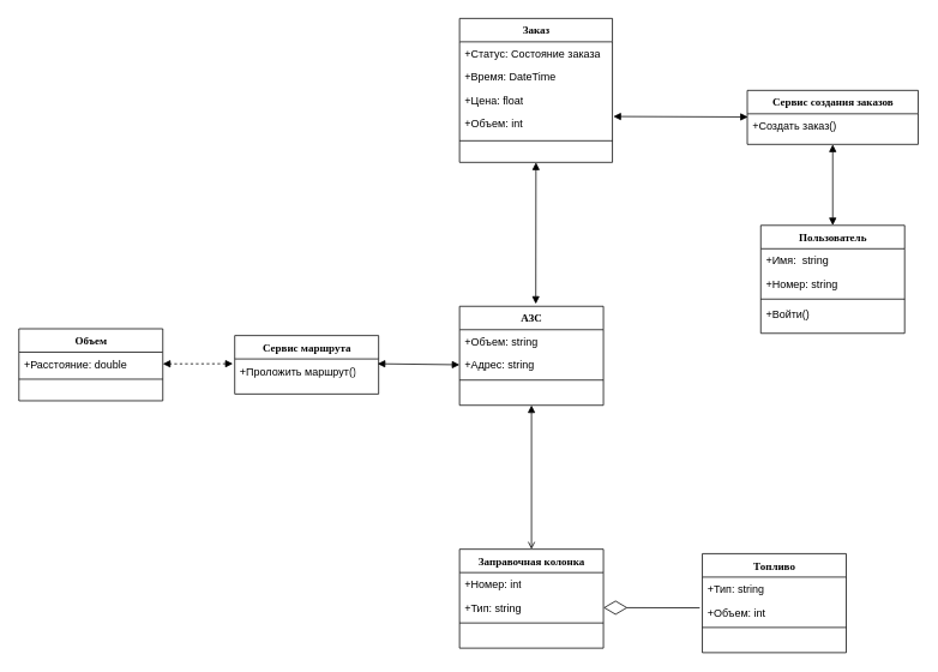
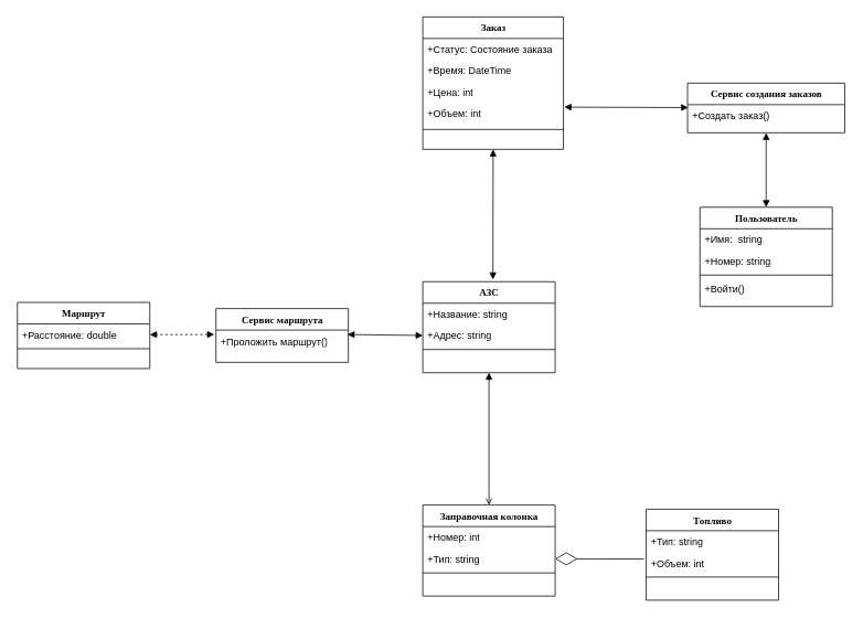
  <mxCell id="0" />
  <mxCell id="1" parent="0" />
  <mxCell id="2" value="Пользователь" style="swimlane;html=1;fontStyle=1;align=center;verticalAlign=top;childLayout=stackLayout;horizontal=1;startSize=26;horizontalStack=0;resizeParent=1;resizeLast=0;collapsible=1;marginBottom=0;swimlaneFillColor=#ffffff;rounded=0;shadow=0;comic=0;labelBackgroundColor=none;strokeWidth=1;fillColor=none;fontFamily=Verdana;fontSize=12" parent="1" vertex="1"><mxGeometry x="845" y="250" width="160" height="120" as="geometry" /></mxCell>
  <mxCell id="3" value="+Имя:&amp;nbsp; string" style="text;html=1;strokeColor=none;fillColor=none;align=left;verticalAlign=top;spacingLeft=4;spacingRight=4;whiteSpace=wrap;overflow=hidden;rotatable=0;points=[[0,0.5],[1,0.5]];portConstraint=eastwest;" parent="2" vertex="1"><mxGeometry y="26" width="160" height="26" as="geometry" /></mxCell>
  <mxCell id="4" value="+Номер: string" style="text;html=1;strokeColor=none;fillColor=none;align=left;verticalAlign=top;spacingLeft=4;spacingRight=4;whiteSpace=wrap;overflow=hidden;rotatable=0;points=[[0,0.5],[1,0.5]];portConstraint=eastwest;" parent="2" vertex="1"><mxGeometry y="52" width="160" height="26" as="geometry" /></mxCell>
  <mxCell id="5" value="" style="line;html=1;strokeWidth=1;fillColor=none;align=left;verticalAlign=middle;spacingTop=-1;spacingLeft=3;spacingRight=3;rotatable=0;labelPosition=right;points=[];portConstraint=eastwest;" parent="2" vertex="1"><mxGeometry y="78" width="160" height="8" as="geometry" /></mxCell>
  <mxCell id="6" value="+Войти()" style="text;html=1;strokeColor=none;fillColor=none;align=left;verticalAlign=top;spacingLeft=4;spacingRight=4;whiteSpace=wrap;overflow=hidden;rotatable=0;points=[[0,0.5],[1,0.5]];portConstraint=eastwest;" parent="2" vertex="1"><mxGeometry y="86" width="160" height="34" as="geometry" /></mxCell>
  <mxCell id="7" value="Топливо" style="swimlane;html=1;fontStyle=1;align=center;verticalAlign=top;childLayout=stackLayout;horizontal=1;startSize=26;horizontalStack=0;resizeParent=1;resizeLast=0;collapsible=1;marginBottom=0;swimlaneFillColor=#ffffff;rounded=0;shadow=0;comic=0;labelBackgroundColor=none;strokeWidth=1;fillColor=none;fontFamily=Verdana;fontSize=12" parent="1" vertex="1"><mxGeometry x="780" y="615" width="160" height="110" as="geometry" /></mxCell>
  <mxCell id="8" value="+Тип: string" style="text;html=1;strokeColor=none;fillColor=none;align=left;verticalAlign=top;spacingLeft=4;spacingRight=4;whiteSpace=wrap;overflow=hidden;rotatable=0;points=[[0,0.5],[1,0.5]];portConstraint=eastwest;" parent="7" vertex="1"><mxGeometry y="26" width="160" height="26" as="geometry" /></mxCell>
  <mxCell id="9" value="+Объем: int" style="text;html=1;strokeColor=none;fillColor=none;align=left;verticalAlign=top;spacingLeft=4;spacingRight=4;whiteSpace=wrap;overflow=hidden;rotatable=0;points=[[0,0.5],[1,0.5]];portConstraint=eastwest;" parent="7" vertex="1"><mxGeometry y="52" width="160" height="26" as="geometry" /></mxCell>
  <mxCell id="10" value="" style="line;html=1;strokeWidth=1;fillColor=none;align=left;verticalAlign=middle;spacingTop=-1;spacingLeft=3;spacingRight=3;rotatable=0;labelPosition=right;points=[];portConstraint=eastwest;" parent="7" vertex="1"><mxGeometry y="78" width="160" height="8" as="geometry" /></mxCell>
  <mxCell id="11" value="АЗС" style="swimlane;html=1;fontStyle=1;align=center;verticalAlign=top;childLayout=stackLayout;horizontal=1;startSize=26;horizontalStack=0;resizeParent=1;resizeLast=0;collapsible=1;marginBottom=0;swimlaneFillColor=#ffffff;rounded=0;shadow=0;comic=0;labelBackgroundColor=none;strokeWidth=1;fillColor=none;fontFamily=Verdana;fontSize=12" parent="1" vertex="1"><mxGeometry x="510" y="340" width="160" height="110" as="geometry" /></mxCell>
- <mxCell id="12" value="+Объем: string" style="text;html=1;strokeColor=none;fillColor=none;align=left;verticalAlign=top;spacingLeft=4;spacingRight=4;whiteSpace=wrap;overflow=hidden;rotatable=0;points=[[0,0.5],[1,0.5]];portConstraint=eastwest;" parent="11" vertex="1"><mxGeometry y="26" width="160" height="26" as="geometry" /></mxCell>
+ <mxCell id="12" value="+Название: string" style="text;html=1;strokeColor=none;fillColor=none;align=left;verticalAlign=top;spacingLeft=4;spacingRight=4;whiteSpace=wrap;overflow=hidden;rotatable=0;points=[[0,0.5],[1,0.5]];portConstraint=eastwest;" parent="11" vertex="1"><mxGeometry y="26" width="160" height="26" as="geometry" /></mxCell>
  <mxCell id="13" value="+Адрес: string" style="text;html=1;strokeColor=none;fillColor=none;align=left;verticalAlign=top;spacingLeft=4;spacingRight=4;whiteSpace=wrap;overflow=hidden;rotatable=0;points=[[0,0.5],[1,0.5]];portConstraint=eastwest;" parent="11" vertex="1"><mxGeometry y="52" width="160" height="26" as="geometry" /></mxCell>
  <mxCell id="14" value="" style="line;html=1;strokeWidth=1;fillColor=none;align=left;verticalAlign=middle;spacingTop=-1;spacingLeft=3;spacingRight=3;rotatable=0;labelPosition=right;points=[];portConstraint=eastwest;" parent="11" vertex="1"><mxGeometry y="78" width="160" height="8" as="geometry" /></mxCell>
  <mxCell id="15" value="Заказ" style="swimlane;html=1;fontStyle=1;align=center;verticalAlign=top;childLayout=stackLayout;horizontal=1;startSize=26;horizontalStack=0;resizeParent=1;resizeLast=0;collapsible=1;marginBottom=0;swimlaneFillColor=#ffffff;rounded=0;shadow=0;comic=0;labelBackgroundColor=none;strokeWidth=1;fillColor=none;fontFamily=Verdana;fontSize=12" parent="1" vertex="1"><mxGeometry x="510" y="20" width="170" height="160" as="geometry" /></mxCell>
  <mxCell id="16" value="+Статус: Состояние заказа" style="text;html=1;strokeColor=none;fillColor=none;align=left;verticalAlign=top;spacingLeft=4;spacingRight=4;whiteSpace=wrap;overflow=hidden;rotatable=0;points=[[0,0.5],[1,0.5]];portConstraint=eastwest;" parent="15" vertex="1"><mxGeometry y="26" width="170" height="26" as="geometry" /></mxCell>
  <mxCell id="17" value="+Время: DateTime" style="text;html=1;strokeColor=none;fillColor=none;align=left;verticalAlign=top;spacingLeft=4;spacingRight=4;whiteSpace=wrap;overflow=hidden;rotatable=0;points=[[0,0.5],[1,0.5]];portConstraint=eastwest;" parent="15" vertex="1"><mxGeometry y="52" width="170" height="26" as="geometry" /></mxCell>
- <mxCell id="18" value="+Цена: float" style="text;html=1;strokeColor=none;fillColor=none;align=left;verticalAlign=top;spacingLeft=4;spacingRight=4;whiteSpace=wrap;overflow=hidden;rotatable=0;points=[[0,0.5],[1,0.5]];portConstraint=eastwest;" parent="15" vertex="1"><mxGeometry y="78" width="170" height="26" as="geometry" /></mxCell>
+ <mxCell id="18" value="+Цена: int" style="text;html=1;strokeColor=none;fillColor=none;align=left;verticalAlign=top;spacingLeft=4;spacingRight=4;whiteSpace=wrap;overflow=hidden;rotatable=0;points=[[0,0.5],[1,0.5]];portConstraint=eastwest;" parent="15" vertex="1"><mxGeometry y="78" width="170" height="26" as="geometry" /></mxCell>
  <mxCell id="19" value="+Объем: int" style="text;html=1;strokeColor=none;fillColor=none;align=left;verticalAlign=top;spacingLeft=4;spacingRight=4;whiteSpace=wrap;overflow=hidden;rotatable=0;points=[[0,0.5],[1,0.5]];portConstraint=eastwest;" parent="15" vertex="1"><mxGeometry y="104" width="170" height="22" as="geometry" /></mxCell>
  <mxCell id="20" value="" style="line;html=1;strokeWidth=1;fillColor=none;align=left;verticalAlign=middle;spacingTop=-1;spacingLeft=3;spacingRight=3;rotatable=0;labelPosition=right;points=[];portConstraint=eastwest;" parent="15" vertex="1"><mxGeometry y="126" width="170" height="20" as="geometry" /></mxCell>
  <mxCell id="21" value="Заправочная колонка" style="swimlane;html=1;fontStyle=1;align=center;verticalAlign=top;childLayout=stackLayout;horizontal=1;startSize=26;horizontalStack=0;resizeParent=1;resizeLast=0;collapsible=1;marginBottom=0;swimlaneFillColor=#ffffff;rounded=0;shadow=0;comic=0;labelBackgroundColor=none;strokeWidth=1;fillColor=none;fontFamily=Verdana;fontSize=12" parent="1" vertex="1"><mxGeometry x="510" y="610" width="160" height="110" as="geometry" /></mxCell>
  <mxCell id="22" value="+Номер: int" style="text;html=1;strokeColor=none;fillColor=none;align=left;verticalAlign=top;spacingLeft=4;spacingRight=4;whiteSpace=wrap;overflow=hidden;rotatable=0;points=[[0,0.5],[1,0.5]];portConstraint=eastwest;" parent="21" vertex="1"><mxGeometry y="26" width="160" height="26" as="geometry" /></mxCell>
  <mxCell id="23" value="+Тип: string" style="text;html=1;strokeColor=none;fillColor=none;align=left;verticalAlign=top;spacingLeft=4;spacingRight=4;whiteSpace=wrap;overflow=hidden;rotatable=0;points=[[0,0.5],[1,0.5]];portConstraint=eastwest;" parent="21" vertex="1"><mxGeometry y="52" width="160" height="26" as="geometry" /></mxCell>
  <mxCell id="24" value="" style="line;html=1;strokeWidth=1;fillColor=none;align=left;verticalAlign=middle;spacingTop=-1;spacingLeft=3;spacingRight=3;rotatable=0;labelPosition=right;points=[];portConstraint=eastwest;" parent="21" vertex="1"><mxGeometry y="78" width="160" height="8" as="geometry" /></mxCell>
  <mxCell id="25" value="" style="endArrow=diamondThin;endFill=0;endSize=24;html=1;rounded=0;entryX=1;entryY=0.5;entryDx=0;entryDy=0;exitX=-0.018;exitY=0.314;exitDx=0;exitDy=0;exitPerimeter=0;" parent="1" source="9" target="23" edge="1"><mxGeometry width="160" relative="1" as="geometry"><mxPoint x="590" y="740" as="sourcePoint" /><mxPoint x="750" y="740" as="targetPoint" /></mxGeometry></mxCell>
- <mxCell id="26" value="Объем" style="swimlane;html=1;fontStyle=1;align=center;verticalAlign=top;childLayout=stackLayout;horizontal=1;startSize=26;horizontalStack=0;resizeParent=1;resizeLast=0;collapsible=1;marginBottom=0;swimlaneFillColor=#ffffff;rounded=0;shadow=0;comic=0;labelBackgroundColor=none;strokeWidth=1;fillColor=none;fontFamily=Verdana;fontSize=12" parent="1" vertex="1"><mxGeometry x="20" y="365" width="160" height="80" as="geometry" /></mxCell>
+ <mxCell id="26" value="Маршрут" style="swimlane;html=1;fontStyle=1;align=center;verticalAlign=top;childLayout=stackLayout;horizontal=1;startSize=26;horizontalStack=0;resizeParent=1;resizeLast=0;collapsible=1;marginBottom=0;swimlaneFillColor=#ffffff;rounded=0;shadow=0;comic=0;labelBackgroundColor=none;strokeWidth=1;fillColor=none;fontFamily=Verdana;fontSize=12" parent="1" vertex="1"><mxGeometry x="20" y="365" width="160" height="80" as="geometry" /></mxCell>
  <mxCell id="27" value="+Расстояние: double" style="text;html=1;strokeColor=none;fillColor=none;align=left;verticalAlign=top;spacingLeft=4;spacingRight=4;whiteSpace=wrap;overflow=hidden;rotatable=0;points=[[0,0.5],[1,0.5]];portConstraint=eastwest;" parent="26" vertex="1"><mxGeometry y="26" width="160" height="26" as="geometry" /></mxCell>
  <mxCell id="28" value="" style="line;html=1;strokeWidth=1;fillColor=none;align=left;verticalAlign=middle;spacingTop=-1;spacingLeft=3;spacingRight=3;rotatable=0;labelPosition=right;points=[];portConstraint=eastwest;" parent="26" vertex="1"><mxGeometry y="52" width="160" height="8" as="geometry" /></mxCell>
  <mxCell id="29" value="" style="endArrow=block;startArrow=block;endFill=1;startFill=1;html=1;rounded=0;entryX=0.53;entryY=-0.024;entryDx=0;entryDy=0;entryPerimeter=0;exitX=0.5;exitY=1;exitDx=0;exitDy=0;" parent="1" source="15" target="11" edge="1"><mxGeometry width="160" relative="1" as="geometry"><mxPoint x="595" y="230" as="sourcePoint" /><mxPoint x="710" y="330" as="targetPoint" /></mxGeometry></mxCell>
  <mxCell id="30" value="" style="endArrow=open;startArrow=block;endFill=1;startFill=1;html=1;rounded=0;exitX=0.5;exitY=1;exitDx=0;exitDy=0;entryX=0.5;entryY=0;entryDx=0;entryDy=0;" parent="1" source="11" target="21" edge="1"><mxGeometry width="160" relative="1" as="geometry"><mxPoint x="490" y="520" as="sourcePoint" /><mxPoint x="650" y="520" as="targetPoint" /></mxGeometry></mxCell>
  <mxCell id="31" value="" style="endArrow=block;startArrow=block;endFill=1;startFill=1;html=1;rounded=0;exitX=1.006;exitY=0.227;exitDx=0;exitDy=0;exitPerimeter=0;entryX=0.004;entryY=0.674;entryDx=0;entryDy=0;entryPerimeter=0;" parent="1" source="19" edge="1"><mxGeometry width="160" relative="1" as="geometry"><mxPoint x="680" y="130" as="sourcePoint" /><mxPoint x="830.76" y="129.524" as="targetPoint" /></mxGeometry></mxCell>
  <mxCell id="32" value="Сервис создания заказов" style="swimlane;html=1;fontStyle=1;align=center;verticalAlign=top;childLayout=stackLayout;horizontal=1;startSize=26;horizontalStack=0;resizeParent=1;resizeLast=0;collapsible=1;marginBottom=0;swimlaneFillColor=#ffffff;rounded=0;shadow=0;comic=0;labelBackgroundColor=none;strokeWidth=1;fillColor=none;fontFamily=Verdana;fontSize=12" parent="1" vertex="1"><mxGeometry x="830" y="100" width="190" height="60" as="geometry" /></mxCell>
  <mxCell id="33" value="+Создать заказ()" style="text;html=1;strokeColor=none;fillColor=none;align=left;verticalAlign=top;spacingLeft=4;spacingRight=4;whiteSpace=wrap;overflow=hidden;rotatable=0;points=[[0,0.5],[1,0.5]];portConstraint=eastwest;" parent="32" vertex="1"><mxGeometry y="26" width="190" height="34" as="geometry" /></mxCell>
  <mxCell id="34" value="Сервис маршрута" style="swimlane;html=1;fontStyle=1;align=center;verticalAlign=top;childLayout=stackLayout;horizontal=1;startSize=26;horizontalStack=0;resizeParent=1;resizeLast=0;collapsible=1;marginBottom=0;swimlaneFillColor=#ffffff;rounded=0;shadow=0;comic=0;labelBackgroundColor=none;strokeWidth=1;fillColor=none;fontFamily=Verdana;fontSize=12" parent="1" vertex="1"><mxGeometry x="260" y="372.5" width="160" height="65" as="geometry" /></mxCell>
  <mxCell id="35" value="+Проложить маршрут()" style="text;html=1;strokeColor=none;fillColor=none;align=left;verticalAlign=top;spacingLeft=4;spacingRight=4;whiteSpace=wrap;overflow=hidden;rotatable=0;points=[[0,0.5],[1,0.5]];portConstraint=eastwest;" parent="34" vertex="1"><mxGeometry y="26" width="160" height="34" as="geometry" /></mxCell>
  <mxCell id="36" value="" style="endArrow=block;startArrow=block;endFill=1;startFill=1;html=1;rounded=0;entryX=0.993;entryY=0.157;entryDx=0;entryDy=0;exitX=0;exitY=0.5;exitDx=0;exitDy=0;entryPerimeter=0;" parent="1" source="13" target="35" edge="1"><mxGeometry width="160" relative="1" as="geometry"><mxPoint x="605" y="210" as="sourcePoint" /><mxPoint x="420" y="379" as="targetPoint" /></mxGeometry></mxCell>
  <mxCell id="37" value="" style="endArrow=block;startArrow=block;endFill=1;startFill=1;html=1;rounded=0;entryX=1;entryY=0.5;entryDx=0;entryDy=0;exitX=-0.013;exitY=0.157;exitDx=0;exitDy=0;exitPerimeter=0;dashed=1;" parent="1" source="35" target="27" edge="1"><mxGeometry width="160" relative="1" as="geometry"><mxPoint x="260" y="379" as="sourcePoint" /><mxPoint x="150" y="430" as="targetPoint" /></mxGeometry></mxCell>
  <mxCell id="38" value="" style="endArrow=block;startArrow=block;endFill=1;startFill=1;html=1;rounded=0;entryX=0.5;entryY=0;entryDx=0;entryDy=0;" parent="1" target="2" edge="1"><mxGeometry width="160" relative="1" as="geometry"><mxPoint x="925" y="160" as="sourcePoint" /><mxPoint x="841" y="140" as="targetPoint" /></mxGeometry></mxCell>
